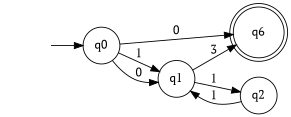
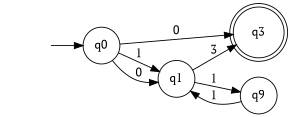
  digraph {
    fontname="PT Serif"
    rankdir=LR
    node [fontname="PT Serif" shape=circle]
    edge [fontname="PT Serif"]
    "" [shape=plaintext]
    n2 [label=q0]
-   n3 [label=q6 shape=doublecircle]
+   n3 [label=q3 shape=doublecircle]
    n4 [label=q1]
-   n5 [label=q2]
+   n5 [label=q9]
    "" -> n2
    n2 -> n3 [label=0]
    n2 -> n4 [label=1]
    n2 -> n4 [label=0]
    n4 -> n3 [label=3]
    n4 -> n5 [label=1]
    n5 -> n4 [label=1]
  }
